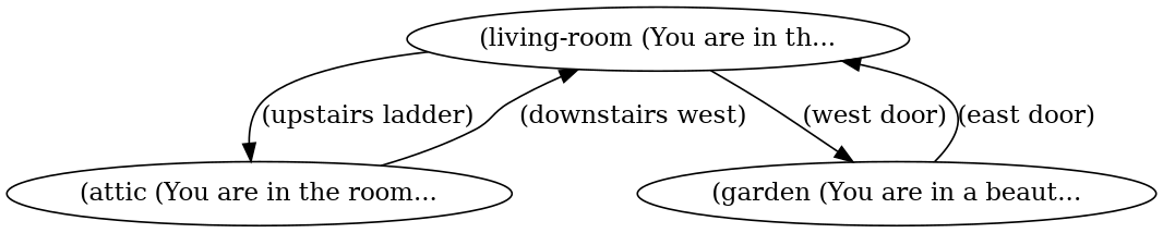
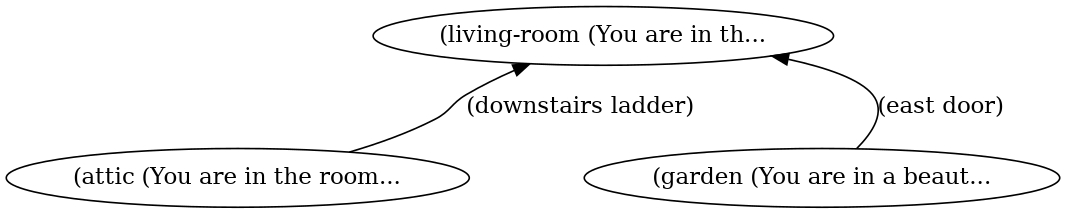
  digraph {
    n1 [label="(living-room (You are in th..."]
    n2 [label="(attic (You are in the room..."]
    n3 [label="(garden (You are in a beaut..."]
-   n1 -> n2 [label="(upstairs ladder)"]
-   n1 -> n3 [label="(west door)"]
-   n2 -> n1 [label="(downstairs west)"]
+   n2 -> n1 [label="(downstairs ladder)"]
    n3 -> n1 [label="(east door)"]
  }
